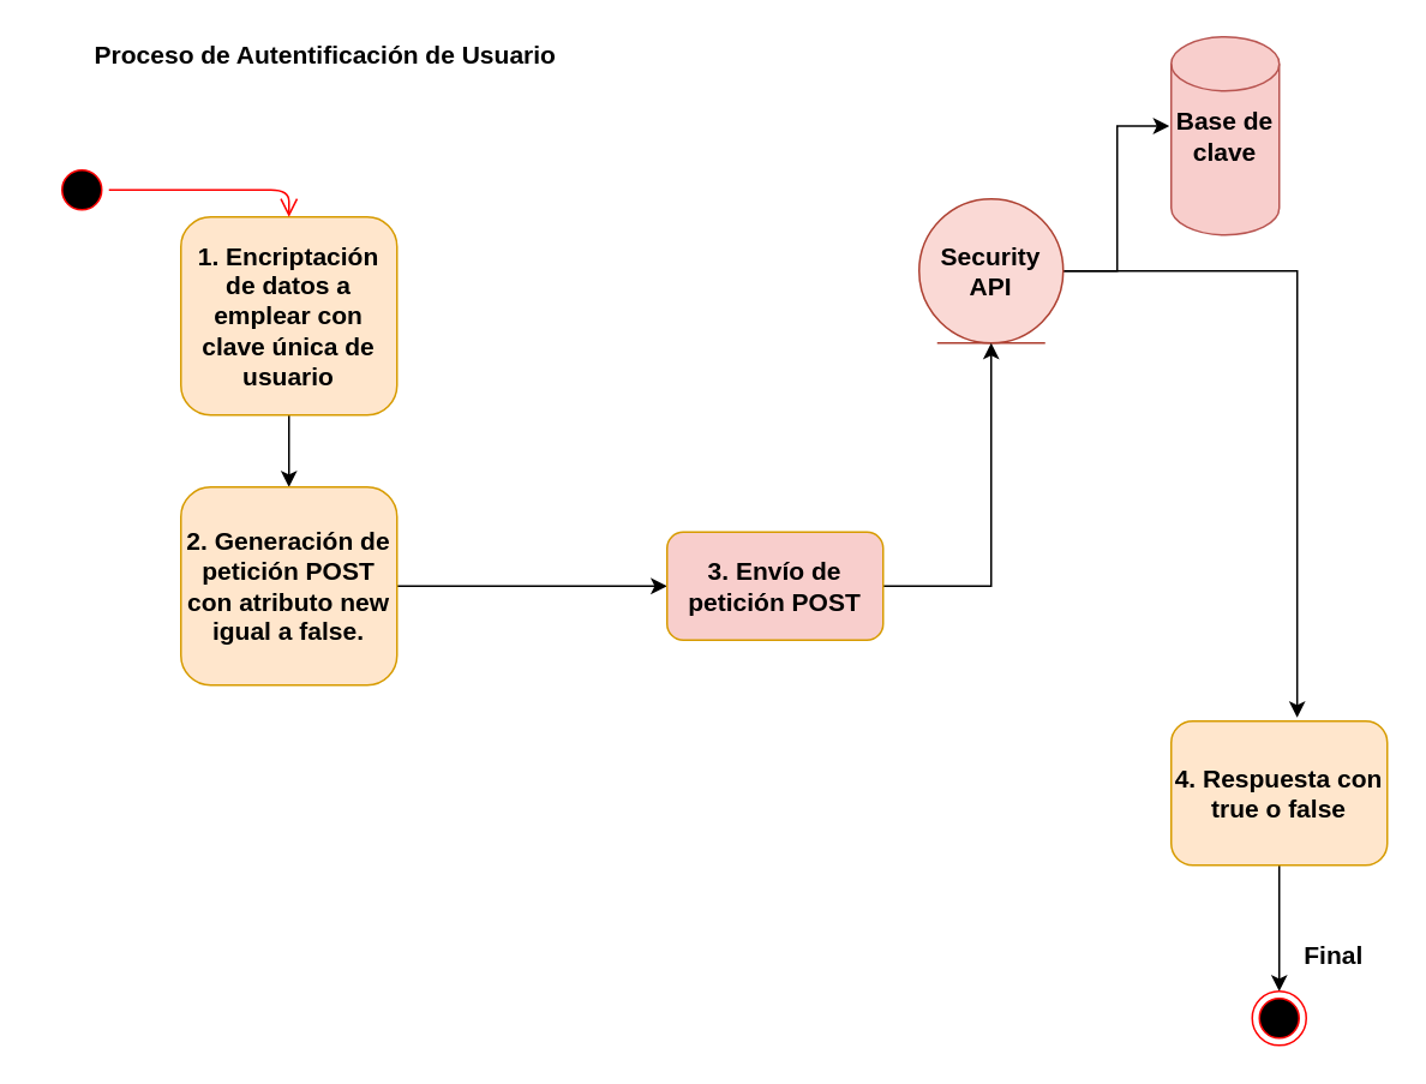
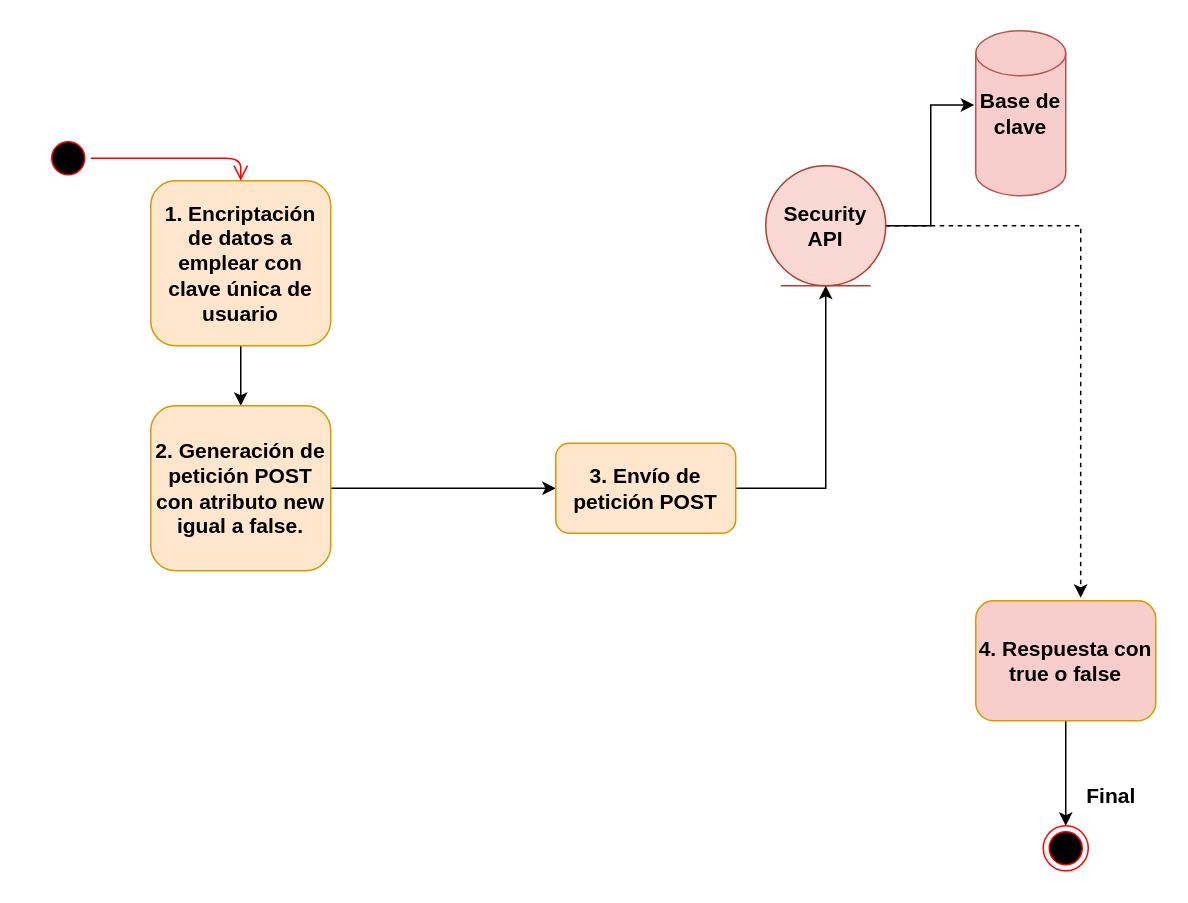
  <mxCell id="0" />
  <mxCell id="1" parent="0" />
- <mxCell id="2" value="Proceso de Autentificación de Usuario" style="text;html=1;align=center;verticalAlign=middle;resizable=0;points=[];autosize=1;fontStyle=1;fontSize=14;" vertex="1" parent="1"><mxGeometry x="20" y="20" width="320" height="20" as="geometry" /></mxCell>
  <mxCell id="3" style="edgeStyle=orthogonalEdgeStyle;rounded=0;orthogonalLoop=1;jettySize=auto;html=1;entryX=0.5;entryY=0;entryDx=0;entryDy=0;fontSize=14;" edge="1" parent="1" source="4" target="9"><mxGeometry relative="1" as="geometry" /></mxCell>
  <mxCell id="4" value="1. Encriptación de datos a emplear con clave única de usuario" style="rounded=1;whiteSpace=wrap;html=1;fontSize=14;fontStyle=1;fillColor=#ffe6cc;strokeColor=#d79b00;" vertex="1" parent="1"><mxGeometry x="100" y="120" width="120" height="110" as="geometry" /></mxCell>
- <mxCell id="5" style="edgeStyle=orthogonalEdgeStyle;rounded=0;orthogonalLoop=1;jettySize=auto;html=1;entryX=0.583;entryY=-0.025;entryDx=0;entryDy=0;entryPerimeter=0;fontSize=14;" edge="1" parent="1" source="7" target="13"><mxGeometry relative="1" as="geometry" /></mxCell>
+ <mxCell id="5" style="edgeStyle=orthogonalEdgeStyle;rounded=0;orthogonalLoop=1;jettySize=auto;html=1;entryX=0.583;entryY=-0.025;entryDx=0;entryDy=0;entryPerimeter=0;fontSize=14;dashed=1;" edge="1" parent="1" source="7" target="13"><mxGeometry relative="1" as="geometry" /></mxCell>
  <mxCell id="6" style="edgeStyle=orthogonalEdgeStyle;rounded=0;orthogonalLoop=1;jettySize=auto;html=1;entryX=-0.017;entryY=0.45;entryDx=0;entryDy=0;entryPerimeter=0;fontSize=14;" edge="1" parent="1" source="7" target="14"><mxGeometry relative="1" as="geometry" /></mxCell>
  <mxCell id="7" value="&lt;div&gt;Security&lt;/div&gt;&lt;div&gt;API&lt;br&gt;&lt;/div&gt;" style="ellipse;shape=umlEntity;whiteSpace=wrap;html=1;fontSize=14;fontStyle=1;fillColor=#fad9d5;strokeColor=#ae4132;" vertex="1" parent="1"><mxGeometry x="510" y="110" width="80" height="80" as="geometry" /></mxCell>
  <mxCell id="8" style="edgeStyle=orthogonalEdgeStyle;rounded=0;orthogonalLoop=1;jettySize=auto;html=1;entryX=0;entryY=0.5;entryDx=0;entryDy=0;fontSize=14;" edge="1" parent="1" source="9" target="11"><mxGeometry relative="1" as="geometry" /></mxCell>
  <mxCell id="9" value="2. Generación de petición POST con atributo new igual a false." style="rounded=1;whiteSpace=wrap;html=1;fontSize=14;fontStyle=1;fillColor=#ffe6cc;strokeColor=#d79b00;" vertex="1" parent="1"><mxGeometry x="100" y="270" width="120" height="110" as="geometry" /></mxCell>
  <mxCell id="10" style="edgeStyle=orthogonalEdgeStyle;rounded=0;orthogonalLoop=1;jettySize=auto;html=1;entryX=0.5;entryY=1;entryDx=0;entryDy=0;fontSize=14;" edge="1" parent="1" source="11" target="7"><mxGeometry relative="1" as="geometry" /></mxCell>
- <mxCell id="11" value="3. Envío de petición POST" style="rounded=1;whiteSpace=wrap;html=1;fontSize=14;fontStyle=1;fillColor=#f8cecc;strokeColor=#d79b00;" vertex="1" parent="1"><mxGeometry x="370" y="295" width="120" height="60" as="geometry" /></mxCell>
+ <mxCell id="11" value="3. Envío de petición POST" style="rounded=1;whiteSpace=wrap;html=1;fontSize=14;fontStyle=1;fillColor=#ffe6cc;strokeColor=#d79b00;" vertex="1" parent="1"><mxGeometry x="370" y="295" width="120" height="60" as="geometry" /></mxCell>
  <mxCell id="12" style="edgeStyle=orthogonalEdgeStyle;rounded=0;orthogonalLoop=1;jettySize=auto;html=1;entryX=0.5;entryY=0;entryDx=0;entryDy=0;fontSize=14;" edge="1" parent="1" source="13" target="17"><mxGeometry relative="1" as="geometry" /></mxCell>
- <mxCell id="13" value="4. Respuesta con true o false" style="rounded=1;whiteSpace=wrap;html=1;fontSize=14;fontStyle=1;fillColor=#ffe6cc;strokeColor=#d79b00;" vertex="1" parent="1"><mxGeometry x="650" y="400" width="120" height="80" as="geometry" /></mxCell>
+ <mxCell id="13" value="4. Respuesta con true o false" style="rounded=1;whiteSpace=wrap;html=1;fontSize=14;fontStyle=1;fillColor=#f8cecc;strokeColor=#d79b00;" vertex="1" parent="1"><mxGeometry x="650" y="400" width="120" height="80" as="geometry" /></mxCell>
  <mxCell id="14" value="Base de clave" style="shape=cylinder2;whiteSpace=wrap;html=1;boundedLbl=1;backgroundOutline=1;size=15;fontSize=14;fontStyle=1;fillColor=#f8cecc;strokeColor=#b85450;" vertex="1" parent="1"><mxGeometry x="650" y="20" width="60" height="110" as="geometry" /></mxCell>
  <mxCell id="15" value="" style="ellipse;html=1;shape=startState;fillColor=#000000;strokeColor=#ff0000;fontSize=14;" vertex="1" parent="1"><mxGeometry x="30" y="90" width="30" height="30" as="geometry" /></mxCell>
  <mxCell id="16" value="" style="edgeStyle=orthogonalEdgeStyle;html=1;verticalAlign=bottom;endArrow=open;endSize=8;strokeColor=#ff0000;fontSize=14;entryX=0.5;entryY=0;entryDx=0;entryDy=0;" edge="1" source="15" parent="1" target="4"><mxGeometry relative="1" as="geometry"><mxPoint x="45" y="180" as="targetPoint" /></mxGeometry></mxCell>
  <mxCell id="17" value="" style="ellipse;html=1;shape=endState;fillColor=#000000;strokeColor=#ff0000;fontSize=14;" vertex="1" parent="1"><mxGeometry x="695" y="550" width="30" height="30" as="geometry" /></mxCell>
  <mxCell id="18" value="Final" style="text;html=1;align=center;verticalAlign=middle;resizable=0;points=[];autosize=1;fontSize=14;fontStyle=1" vertex="1" parent="1"><mxGeometry x="710" y="520" width="60" height="20" as="geometry" /></mxCell>
